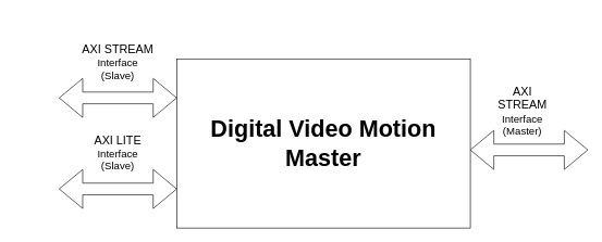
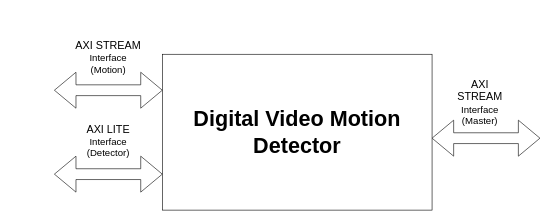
  <mxCell id="0" />
  <mxCell id="1" parent="0" />
- <mxCell id="2" value="&lt;b style=&quot;font-size: 36px;&quot;&gt;Digital Video Motion Master&lt;/b&gt;" style="rounded=0;whiteSpace=wrap;html=1;" vertex="1" parent="1"><mxGeometry x="270" y="90" width="450" height="260" as="geometry" /></mxCell>
+ <mxCell id="2" value="&lt;b style=&quot;font-size: 36px;&quot;&gt;Digital Video Motion Detector&lt;/b&gt;" style="rounded=0;whiteSpace=wrap;html=1;" vertex="1" parent="1"><mxGeometry x="270" y="90" width="450" height="260" as="geometry" /></mxCell>
  <mxCell id="3" value="" style="shape=doubleArrow;whiteSpace=wrap;html=1;" vertex="1" parent="1"><mxGeometry x="90" y="120" width="180" height="60" as="geometry" /></mxCell>
  <mxCell id="4" value="" style="shape=doubleArrow;whiteSpace=wrap;html=1;" vertex="1" parent="1"><mxGeometry x="90" y="260" width="180" height="60" as="geometry" /></mxCell>
  <mxCell id="5" value="" style="shape=doubleArrow;whiteSpace=wrap;html=1;" vertex="1" parent="1"><mxGeometry x="720" y="200" width="180" height="60" as="geometry" /></mxCell>
- <mxCell id="6" value="&lt;font style=&quot;font-size: 18px;&quot;&gt;AXI STREAM&lt;/font&gt;&lt;div&gt;&lt;font size=&quot;3&quot;&gt;Interface&lt;/font&gt;&lt;/div&gt;&lt;div&gt;&lt;font size=&quot;3&quot;&gt;(Slave)&lt;/font&gt;&lt;/div&gt;" style="text;html=1;align=center;verticalAlign=middle;whiteSpace=wrap;rounded=0;" vertex="1" parent="1"><mxGeometry x="20" y="20" width="320" height="150" as="geometry" /></mxCell>
+ <mxCell id="6" value="&lt;font style=&quot;font-size: 18px;&quot;&gt;AXI STREAM&lt;/font&gt;&lt;div&gt;&lt;font size=&quot;3&quot;&gt;Interface&lt;/font&gt;&lt;/div&gt;&lt;div&gt;&lt;font size=&quot;3&quot;&gt;(Motion)&lt;/font&gt;&lt;/div&gt;" style="text;html=1;align=center;verticalAlign=middle;whiteSpace=wrap;rounded=0;" vertex="1" parent="1"><mxGeometry x="20" y="20" width="320" height="150" as="geometry" /></mxCell>
  <mxCell id="7" value="&lt;font style=&quot;font-size: 18px;&quot;&gt;AXI STREAM&lt;/font&gt;&lt;div&gt;&lt;font size=&quot;3&quot;&gt;Interface&lt;/font&gt;&lt;/div&gt;&lt;div&gt;&lt;font size=&quot;3&quot;&gt;(Master)&lt;/font&gt;&lt;/div&gt;" style="text;html=1;align=center;verticalAlign=middle;whiteSpace=wrap;rounded=0;" vertex="1" parent="1"><mxGeometry x="770" y="155" width="60" height="30" as="geometry" /></mxCell>
- <mxCell id="8" value="&lt;font style=&quot;font-size: 18px;&quot;&gt;AXI LITE&lt;/font&gt;&lt;div&gt;&lt;font size=&quot;3&quot;&gt;Interface&lt;/font&gt;&lt;/div&gt;&lt;div&gt;&lt;font size=&quot;3&quot;&gt;(Slave)&lt;/font&gt;&lt;/div&gt;" style="text;html=1;align=center;verticalAlign=middle;whiteSpace=wrap;rounded=0;" vertex="1" parent="1"><mxGeometry x="20" y="160" width="320" height="150" as="geometry" /></mxCell>
+ <mxCell id="8" value="&lt;font style=&quot;font-size: 18px;&quot;&gt;AXI LITE&lt;/font&gt;&lt;div&gt;&lt;font size=&quot;3&quot;&gt;Interface&lt;/font&gt;&lt;/div&gt;&lt;div&gt;&lt;font size=&quot;3&quot;&gt;(Detector)&lt;/font&gt;&lt;/div&gt;" style="text;html=1;align=center;verticalAlign=middle;whiteSpace=wrap;rounded=0;" vertex="1" parent="1"><mxGeometry x="20" y="160" width="320" height="150" as="geometry" /></mxCell>
